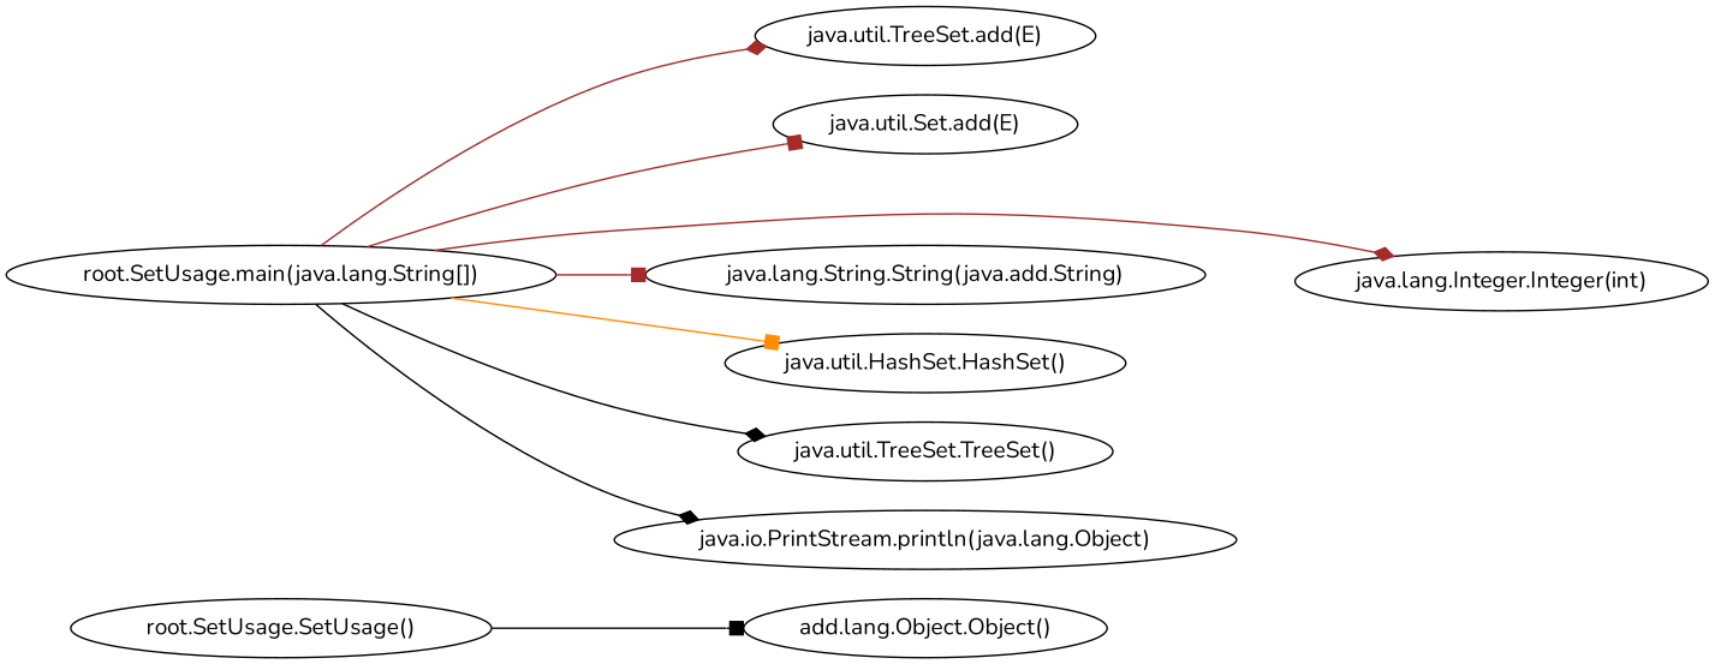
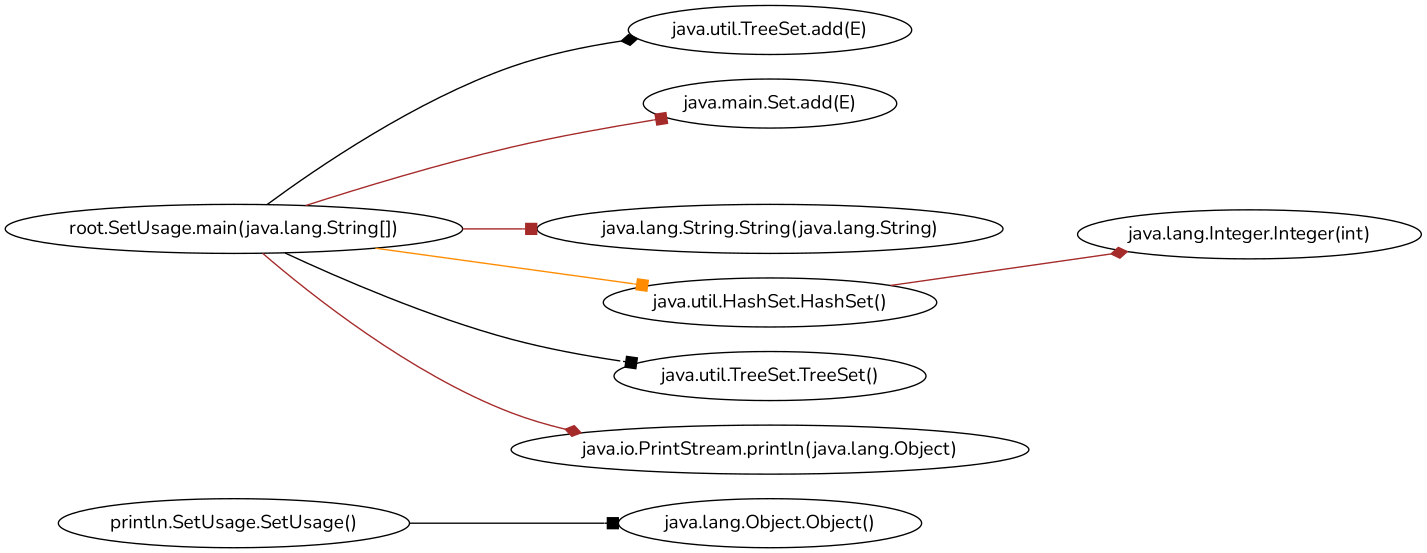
  digraph {
    fontname=Nunito
    rankdir=LR
    node [fontname=Nunito]
    edge [arrowhead=box color=brown fontname=Nunito]
-   n1 [label="root.SetUsage.SetUsage()"]
-   n2 [label="add.lang.Object.Object()"]
+   n1 [label="println.SetUsage.SetUsage()"]
+   n2 [label="java.lang.Object.Object()"]
    n3 [label="java.util.TreeSet.add(E)"]
-   n4 [label="java.util.Set.add(E)"]
+   n4 [label="java.main.Set.add(E)"]
    n5 [label="java.lang.Integer.Integer(int)"]
-   n6 [label="java.lang.String.String(java.add.String)"]
+   n6 [label="java.lang.String.String(java.lang.String)"]
    n7 [label="java.util.HashSet.HashSet()"]
    n8 [label="java.util.TreeSet.TreeSet()"]
    n9 [label="root.SetUsage.main(java.lang.String[])"]
    n10 [label="java.io.PrintStream.println(java.lang.Object)"]
    n1 -> n2 [color=black]
-   n9 -> n3 [arrowhead=diamond]
+   n9 -> n3 [arrowhead=diamond color=black]
    n9 -> n4
-   n9 -> n5 [arrowhead=diamond]
+   n7 -> n5 [arrowhead=diamond]
    n9 -> n6
    n9 -> n7 [color=darkorange]
-   n9 -> n8 [arrowhead=diamond color=black]
-   n9 -> n10 [arrowhead=diamond color=black]
+   n9 -> n8 [color=black]
+   n9 -> n10 [arrowhead=diamond]
  }
